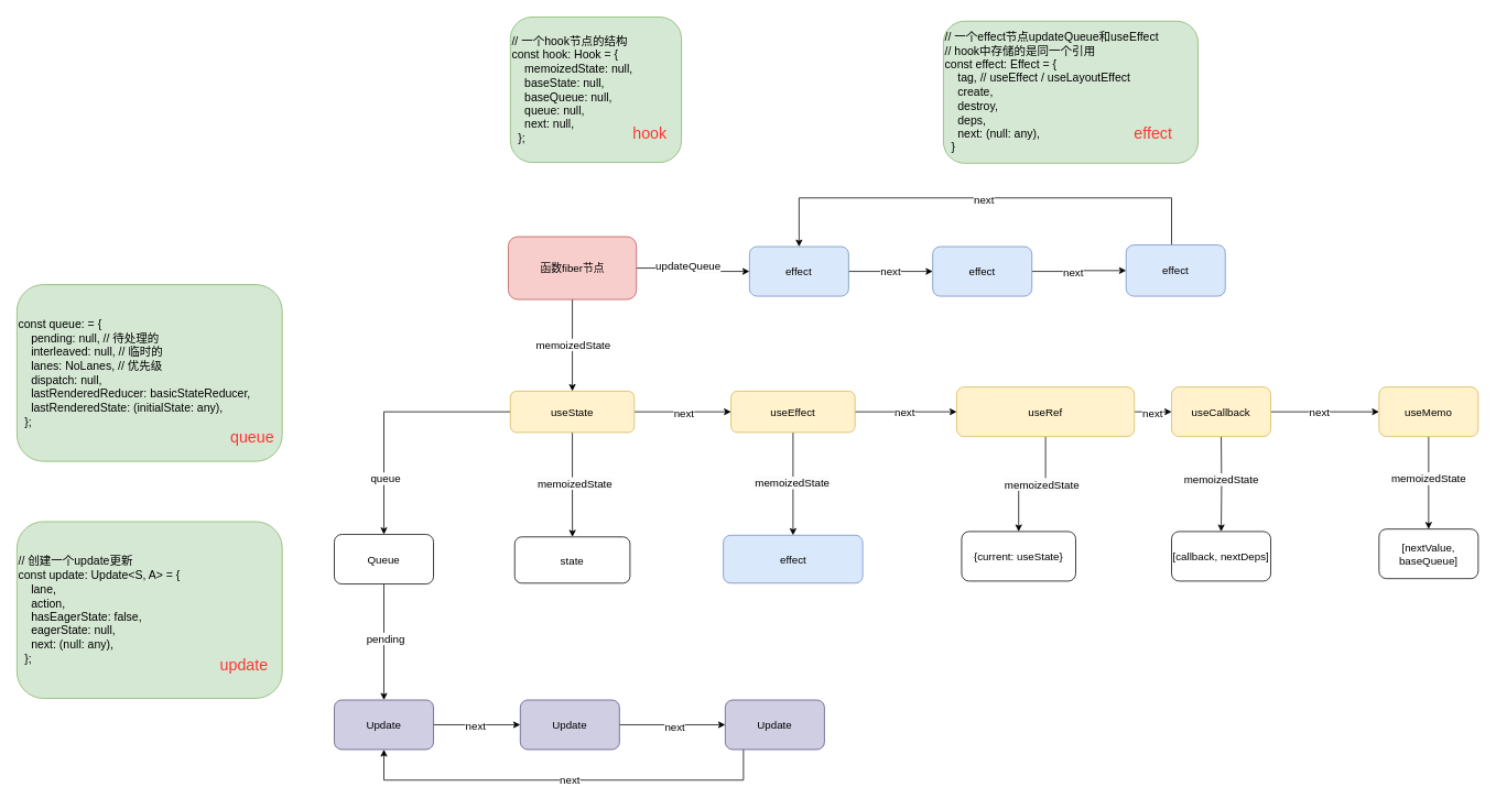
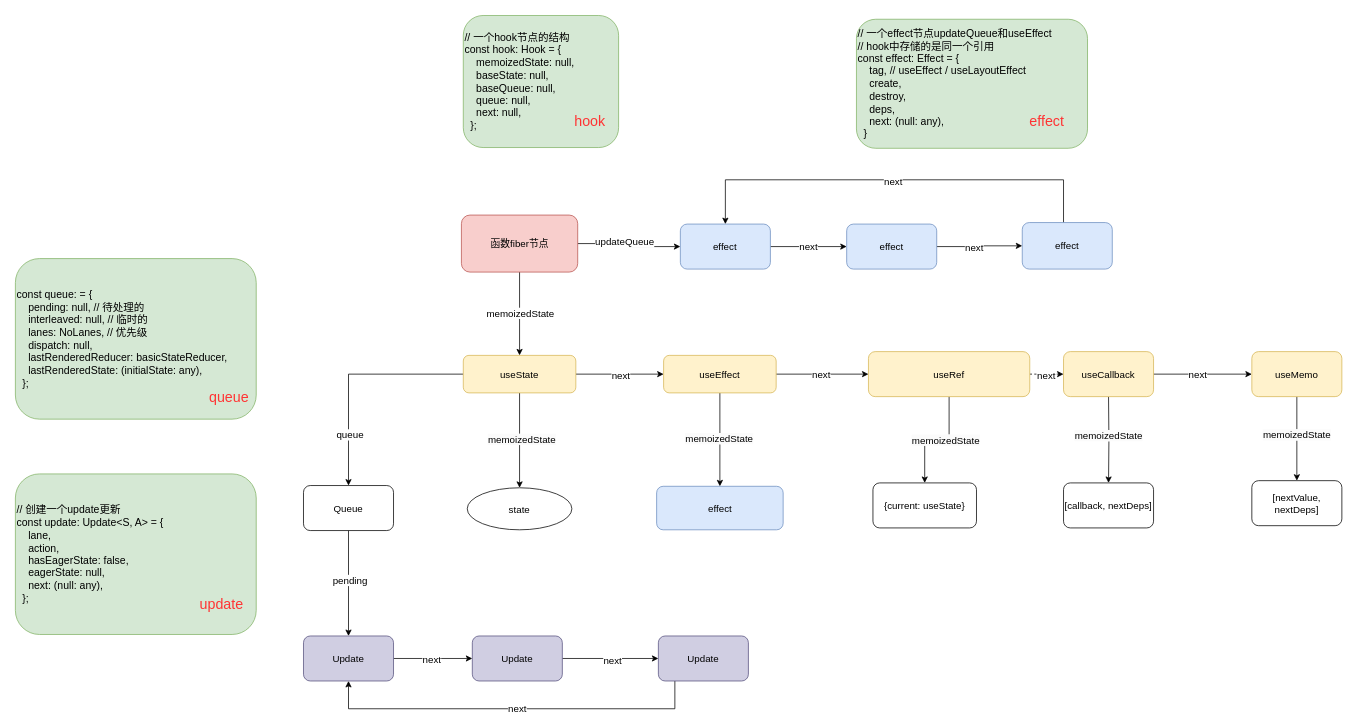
  <mxCell id="0" />
  <mxCell id="1" parent="0" />
  <mxCell id="2" value="" style="edgeStyle=orthogonalEdgeStyle;rounded=0;orthogonalLoop=1;jettySize=auto;html=1;fontSize=13;" edge="1" parent="1" source="6" target="13"><mxGeometry relative="1" as="geometry" /></mxCell>
  <mxCell id="3" value="memoizedState" style="edgeLabel;html=1;align=center;verticalAlign=middle;resizable=0;points=[];fontSize=13;" vertex="1" connectable="0" parent="2"><mxGeometry x="-0.24" y="-3" relative="1" as="geometry"><mxPoint x="3" y="12" as="offset" /></mxGeometry></mxCell>
  <mxCell id="4" value="" style="edgeStyle=orthogonalEdgeStyle;rounded=0;orthogonalLoop=1;jettySize=auto;html=1;fontSize=13;" edge="1" parent="1" source="6" target="34"><mxGeometry relative="1" as="geometry" /></mxCell>
  <mxCell id="5" value="&lt;font&gt;updateQueue&lt;/font&gt;" style="edgeLabel;html=1;align=center;verticalAlign=middle;resizable=0;points=[];fontSize=13;" vertex="1" connectable="0" parent="4"><mxGeometry x="-0.116" y="3" relative="1" as="geometry"><mxPoint as="offset" /></mxGeometry></mxCell>
  <mxCell id="6" value="函数fiber节点" style="rounded=1;whiteSpace=wrap;html=1;fillColor=#f8cecc;strokeColor=#b85450;fontSize=13;" vertex="1" parent="1"><mxGeometry x="614.5" y="286" width="155" height="76" as="geometry" /></mxCell>
  <mxCell id="7" value="" style="edgeStyle=orthogonalEdgeStyle;rounded=0;orthogonalLoop=1;jettySize=auto;html=1;fontSize=13;" edge="1" parent="1" source="13" target="19"><mxGeometry relative="1" as="geometry" /></mxCell>
  <mxCell id="8" value="next" style="edgeLabel;html=1;align=center;verticalAlign=middle;resizable=0;points=[];fontSize=13;" vertex="1" connectable="0" parent="7"><mxGeometry relative="1" as="geometry"><mxPoint y="1" as="offset" /></mxGeometry></mxCell>
  <mxCell id="9" value="" style="edgeStyle=orthogonalEdgeStyle;rounded=0;orthogonalLoop=1;jettySize=auto;html=1;fontSize=13;" edge="1" parent="1" source="13" target="46"><mxGeometry relative="1" as="geometry" /></mxCell>
  <mxCell id="10" value="&lt;span style=&quot;text-align: left; text-wrap-mode: wrap; background-color: rgb(251, 251, 251);&quot;&gt;memoizedState&lt;/span&gt;" style="edgeLabel;html=1;align=center;verticalAlign=middle;resizable=0;points=[];fontSize=13;" vertex="1" connectable="0" parent="9"><mxGeometry x="-0.049" y="2" relative="1" as="geometry"><mxPoint y="1" as="offset" /></mxGeometry></mxCell>
  <mxCell id="11" style="edgeStyle=orthogonalEdgeStyle;rounded=0;orthogonalLoop=1;jettySize=auto;html=1;fontSize=13;" edge="1" parent="1" source="13" target="49"><mxGeometry relative="1" as="geometry" /></mxCell>
  <mxCell id="12" value="&lt;font&gt;queue&lt;/font&gt;" style="edgeLabel;html=1;align=center;verticalAlign=middle;resizable=0;points=[];fontSize=13;" vertex="1" connectable="0" parent="11"><mxGeometry x="0.548" y="1" relative="1" as="geometry"><mxPoint as="offset" /></mxGeometry></mxCell>
  <mxCell id="13" value="useState" style="whiteSpace=wrap;html=1;rounded=1;fillColor=#fff2cc;strokeColor=#d6b656;fontSize=13;" vertex="1" parent="1"><mxGeometry x="617" y="473" width="150" height="50" as="geometry" /></mxCell>
  <mxCell id="14" value="&lt;div&gt;&lt;font style=&quot;font-size: 14px;&quot;&gt;// 一个hook节点的结构&lt;/font&gt;&lt;/div&gt;&lt;div&gt;&lt;font style=&quot;font-size: 14px;&quot;&gt;const hook: Hook = {&lt;/font&gt;&lt;/div&gt;&lt;div&gt;&lt;font style=&quot;font-size: 14px;&quot;&gt;&amp;nbsp; &amp;nbsp; memoizedState: null,&lt;/font&gt;&lt;/div&gt;&lt;div&gt;&lt;span style=&quot;background-color: initial;&quot;&gt;&lt;font style=&quot;font-size: 14px;&quot;&gt;&amp;nbsp; &amp;nbsp; baseState: null,&lt;/font&gt;&lt;/span&gt;&lt;/div&gt;&lt;div&gt;&lt;font style=&quot;font-size: 14px;&quot;&gt;&amp;nbsp; &amp;nbsp; baseQueue: null,&lt;/font&gt;&lt;/div&gt;&lt;div&gt;&lt;font style=&quot;font-size: 14px;&quot;&gt;&amp;nbsp; &amp;nbsp; queue: null,&lt;/font&gt;&lt;/div&gt;&lt;div&gt;&lt;font style=&quot;font-size: 14px;&quot;&gt;&amp;nbsp; &amp;nbsp; next: null,&lt;/font&gt;&lt;/div&gt;&lt;div&gt;&lt;font style=&quot;font-size: 14px;&quot;&gt;&amp;nbsp; };&lt;/font&gt;&lt;/div&gt;" style="rounded=1;whiteSpace=wrap;html=1;align=left;fillColor=#d5e8d4;strokeColor=#82b366;" vertex="1" parent="1"><mxGeometry x="617" y="20" width="207" height="176" as="geometry" /></mxCell>
  <mxCell id="15" style="edgeStyle=orthogonalEdgeStyle;rounded=0;orthogonalLoop=1;jettySize=auto;html=1;fontSize=13;" edge="1" parent="1" source="19" target="24"><mxGeometry relative="1" as="geometry" /></mxCell>
  <mxCell id="16" value="next" style="edgeLabel;html=1;align=center;verticalAlign=middle;resizable=0;points=[];fontSize=13;" vertex="1" connectable="0" parent="15"><mxGeometry x="-0.043" y="1" relative="1" as="geometry"><mxPoint y="1" as="offset" /></mxGeometry></mxCell>
  <mxCell id="17" value="" style="edgeStyle=orthogonalEdgeStyle;rounded=0;orthogonalLoop=1;jettySize=auto;html=1;fontSize=13;" edge="1" parent="1" source="19" target="32"><mxGeometry relative="1" as="geometry" /></mxCell>
  <mxCell id="18" value="&lt;span style=&quot;text-align: left; text-wrap-mode: wrap; background-color: rgb(251, 251, 251);&quot;&gt;memoizedState&lt;/span&gt;" style="edgeLabel;html=1;align=center;verticalAlign=middle;resizable=0;points=[];fontSize=13;" vertex="1" connectable="0" parent="17"><mxGeometry x="-0.055" y="-2" relative="1" as="geometry"><mxPoint y="1" as="offset" /></mxGeometry></mxCell>
  <mxCell id="19" value="useEffect" style="whiteSpace=wrap;html=1;rounded=1;fillColor=#fff2cc;strokeColor=#d6b656;fontSize=13;" vertex="1" parent="1"><mxGeometry x="884" y="473" width="150" height="50" as="geometry" /></mxCell>
- <mxCell id="20" value="" style="edgeStyle=orthogonalEdgeStyle;rounded=0;orthogonalLoop=1;jettySize=auto;html=1;fontSize=13;" edge="1" parent="1" source="24" target="30"><mxGeometry relative="1" as="geometry" /></mxCell>
+ <mxCell id="20" value="" style="edgeStyle=orthogonalEdgeStyle;rounded=0;orthogonalLoop=1;jettySize=auto;html=1;fontSize=13;dashed=1;" edge="1" parent="1" source="24" target="30"><mxGeometry relative="1" as="geometry" /></mxCell>
  <mxCell id="21" value="next" style="edgeLabel;html=1;align=center;verticalAlign=middle;resizable=0;points=[];fontSize=13;" vertex="1" connectable="0" parent="20"><mxGeometry x="-0.054" relative="1" as="geometry"><mxPoint y="1" as="offset" /></mxGeometry></mxCell>
  <mxCell id="22" style="edgeStyle=orthogonalEdgeStyle;rounded=0;orthogonalLoop=1;jettySize=auto;html=1;fontSize=13;" edge="1" parent="1" source="24" target="25"><mxGeometry relative="1" as="geometry" /></mxCell>
  <mxCell id="23" value="&lt;span style=&quot;text-align: left; text-wrap-mode: wrap; background-color: rgb(251, 251, 251);&quot;&gt;memoizedState&lt;/span&gt;" style="edgeLabel;html=1;align=center;verticalAlign=middle;resizable=0;points=[];fontSize=13;" vertex="1" connectable="0" parent="22"><mxGeometry x="-0.148" relative="1" as="geometry"><mxPoint as="offset" /></mxGeometry></mxCell>
  <mxCell id="24" value="useRef" style="whiteSpace=wrap;html=1;rounded=1;fillColor=#fff2cc;strokeColor=#d6b656;fontSize=13;" vertex="1" parent="1"><mxGeometry x="1157" y="468" width="215" height="60" as="geometry" /></mxCell>
  <mxCell id="25" value="{current: useState}" style="whiteSpace=wrap;html=1;rounded=1;fontSize=13;" vertex="1" parent="1"><mxGeometry x="1163" y="643" width="138" height="60" as="geometry" /></mxCell>
  <mxCell id="26" value="" style="edgeStyle=orthogonalEdgeStyle;rounded=0;orthogonalLoop=1;jettySize=auto;html=1;fontSize=13;" edge="1" parent="1" target="31"><mxGeometry relative="1" as="geometry"><mxPoint x="1477" y="528" as="sourcePoint" /></mxGeometry></mxCell>
  <mxCell id="27" value="&lt;span style=&quot;text-align: left; text-wrap-mode: wrap; background-color: rgb(251, 251, 251);&quot;&gt;memoizedState&lt;/span&gt;" style="edgeLabel;html=1;align=center;verticalAlign=middle;resizable=0;points=[];fontSize=13;" vertex="1" connectable="0" parent="26"><mxGeometry x="-0.113" y="-1" relative="1" as="geometry"><mxPoint as="offset" /></mxGeometry></mxCell>
  <mxCell id="28" value="" style="edgeStyle=orthogonalEdgeStyle;rounded=0;orthogonalLoop=1;jettySize=auto;html=1;fontSize=13;" edge="1" parent="1" source="30" target="44"><mxGeometry relative="1" as="geometry" /></mxCell>
  <mxCell id="29" value="next" style="edgeLabel;html=1;align=center;verticalAlign=middle;resizable=0;points=[];fontSize=13;" vertex="1" connectable="0" parent="28"><mxGeometry x="-0.121" y="1" relative="1" as="geometry"><mxPoint y="1" as="offset" /></mxGeometry></mxCell>
  <mxCell id="30" value="useCallback" style="whiteSpace=wrap;html=1;rounded=1;fillColor=#fff2cc;strokeColor=#d6b656;fontSize=13;" vertex="1" parent="1"><mxGeometry x="1417" y="468" width="120" height="60" as="geometry" /></mxCell>
  <mxCell id="31" value="[callback, nextDeps]" style="whiteSpace=wrap;html=1;rounded=1;fontSize=13;" vertex="1" parent="1"><mxGeometry x="1417" y="643" width="120" height="60" as="geometry" /></mxCell>
  <mxCell id="32" value="effect" style="whiteSpace=wrap;html=1;rounded=1;align=center;fillColor=#dae8fc;strokeColor=#6c8ebf;fontSize=13;" vertex="1" parent="1"><mxGeometry x="874.69" y="647.5" width="168.62" height="58" as="geometry" /></mxCell>
  <mxCell id="33" value="&lt;font&gt;next&lt;/font&gt;" style="edgeStyle=orthogonalEdgeStyle;rounded=0;orthogonalLoop=1;jettySize=auto;html=1;fontSize=13;" edge="1" parent="1" source="34" target="38"><mxGeometry relative="1" as="geometry" /></mxCell>
  <mxCell id="34" value="effect" style="whiteSpace=wrap;html=1;rounded=1;fillColor=#dae8fc;strokeColor=#6c8ebf;fontSize=13;" vertex="1" parent="1"><mxGeometry x="906.31" y="298" width="120" height="60" as="geometry" /></mxCell>
  <mxCell id="35" value="&lt;div&gt;&lt;font style=&quot;font-size: 14px;&quot;&gt;// 一个effect节点updateQueue和useEffect&lt;/font&gt;&lt;/div&gt;&lt;div&gt;&lt;font style=&quot;font-size: 14px;&quot;&gt;// hook中存储的是同一个引用&lt;/font&gt;&lt;/div&gt;&lt;div&gt;&lt;font style=&quot;font-size: 14px;&quot;&gt;const effect: Effect = {&lt;/font&gt;&lt;/div&gt;&lt;div&gt;&lt;font style=&quot;font-size: 14px;&quot;&gt;&amp;nbsp; &amp;nbsp; tag, // useEffect / useLayoutEffect&lt;/font&gt;&lt;/div&gt;&lt;div&gt;&lt;font style=&quot;font-size: 14px;&quot;&gt;&amp;nbsp; &amp;nbsp; create,&lt;/font&gt;&lt;/div&gt;&lt;div&gt;&lt;font style=&quot;font-size: 14px;&quot;&gt;&amp;nbsp; &amp;nbsp; destroy,&lt;/font&gt;&lt;/div&gt;&lt;div&gt;&lt;font style=&quot;font-size: 14px;&quot;&gt;&amp;nbsp; &amp;nbsp; deps,&lt;/font&gt;&lt;/div&gt;&lt;div&gt;&lt;font style=&quot;font-size: 14px;&quot;&gt;&amp;nbsp; &amp;nbsp; next: (null: any),&lt;/font&gt;&lt;/div&gt;&lt;div&gt;&lt;font style=&quot;font-size: 14px;&quot;&gt;&amp;nbsp; }&lt;/font&gt;&lt;/div&gt;" style="whiteSpace=wrap;html=1;rounded=1;align=left;fillColor=#d5e8d4;strokeColor=#82b366;" vertex="1" parent="1"><mxGeometry x="1141" y="25" width="308" height="172" as="geometry" /></mxCell>
  <mxCell id="36" value="" style="edgeStyle=orthogonalEdgeStyle;rounded=0;orthogonalLoop=1;jettySize=auto;html=1;fontSize=13;" edge="1" parent="1" source="38" target="41"><mxGeometry relative="1" as="geometry" /></mxCell>
  <mxCell id="37" value="&lt;font&gt;next&lt;/font&gt;" style="edgeLabel;html=1;align=center;verticalAlign=middle;resizable=0;points=[];fontSize=13;" vertex="1" connectable="0" parent="36"><mxGeometry x="-0.15" y="1" relative="1" as="geometry"><mxPoint y="1" as="offset" /></mxGeometry></mxCell>
  <mxCell id="38" value="effect" style="whiteSpace=wrap;html=1;rounded=1;fillColor=#dae8fc;strokeColor=#6c8ebf;fontSize=13;" vertex="1" parent="1"><mxGeometry x="1128" y="298" width="120" height="60" as="geometry" /></mxCell>
  <mxCell id="39" style="edgeStyle=orthogonalEdgeStyle;rounded=0;orthogonalLoop=1;jettySize=auto;html=1;entryX=0.5;entryY=0;entryDx=0;entryDy=0;fontSize=13;" edge="1" parent="1" source="41" target="34"><mxGeometry relative="1" as="geometry"><Array as="points"><mxPoint x="1417" y="239" /><mxPoint x="966" y="239" /></Array></mxGeometry></mxCell>
  <mxCell id="40" value="&lt;font&gt;next&lt;/font&gt;" style="edgeLabel;html=1;align=center;verticalAlign=middle;resizable=0;points=[];fontSize=13;" vertex="1" connectable="0" parent="39"><mxGeometry x="-0.047" y="1" relative="1" as="geometry"><mxPoint x="-15" as="offset" /></mxGeometry></mxCell>
  <mxCell id="41" value="effect" style="whiteSpace=wrap;html=1;rounded=1;fillColor=#dae8fc;strokeColor=#6c8ebf;fontSize=13;" vertex="1" parent="1"><mxGeometry x="1362" y="296" width="120" height="62" as="geometry" /></mxCell>
  <mxCell id="42" value="" style="edgeStyle=orthogonalEdgeStyle;rounded=0;orthogonalLoop=1;jettySize=auto;html=1;fontSize=13;" edge="1" parent="1" source="44" target="45"><mxGeometry relative="1" as="geometry" /></mxCell>
  <mxCell id="43" value="&lt;span style=&quot;text-align: left; text-wrap-mode: wrap; background-color: rgb(251, 251, 251);&quot;&gt;memoizedState&lt;/span&gt;" style="edgeLabel;html=1;align=center;verticalAlign=middle;resizable=0;points=[];fontSize=13;" vertex="1" connectable="0" parent="42"><mxGeometry x="-0.113" y="-1" relative="1" as="geometry"><mxPoint as="offset" /></mxGeometry></mxCell>
  <mxCell id="44" value="useMemo" style="whiteSpace=wrap;html=1;rounded=1;fillColor=#fff2cc;strokeColor=#d6b656;fontSize=13;" vertex="1" parent="1"><mxGeometry x="1668" y="468" width="120" height="60" as="geometry" /></mxCell>
- <mxCell id="45" value="[nextValue, baseQueue]" style="whiteSpace=wrap;html=1;rounded=1;fontSize=13;" vertex="1" parent="1"><mxGeometry x="1668" y="640" width="120" height="60" as="geometry" /></mxCell>
- <mxCell id="46" value="state" style="whiteSpace=wrap;html=1;rounded=1;fontSize=13;" vertex="1" parent="1"><mxGeometry x="622.25" y="649.5" width="139.5" height="56" as="geometry" /></mxCell>
+ <mxCell id="45" value="[nextValue, nextDeps]" style="whiteSpace=wrap;html=1;rounded=1;fontSize=13;" vertex="1" parent="1"><mxGeometry x="1668" y="640" width="120" height="60" as="geometry" /></mxCell>
+ <mxCell id="46" value="state" style="ellipse;whiteSpace=wrap;html=1;fontSize=13;" vertex="1" parent="1"><mxGeometry x="622.25" y="649.5" width="139.5" height="56" as="geometry" /></mxCell>
  <mxCell id="47" value="" style="edgeStyle=orthogonalEdgeStyle;rounded=0;orthogonalLoop=1;jettySize=auto;html=1;fontSize=13;" edge="1" parent="1" source="49" target="56"><mxGeometry relative="1" as="geometry" /></mxCell>
  <mxCell id="48" value="&lt;font&gt;pending&lt;/font&gt;" style="edgeLabel;html=1;align=center;verticalAlign=middle;resizable=0;points=[];fontSize=13;" vertex="1" connectable="0" parent="47"><mxGeometry x="-0.062" y="1" relative="1" as="geometry"><mxPoint as="offset" /></mxGeometry></mxCell>
  <mxCell id="49" value="Queue" style="rounded=1;whiteSpace=wrap;html=1;fontSize=13;" vertex="1" parent="1"><mxGeometry x="404" y="646.5" width="120" height="60" as="geometry" /></mxCell>
  <mxCell id="50" value="&lt;font color=&quot;#ff3333&quot; style=&quot;font-size: 19px;&quot;&gt;hook&lt;/font&gt;" style="text;html=1;align=center;verticalAlign=middle;whiteSpace=wrap;rounded=0;" vertex="1" parent="1"><mxGeometry x="756" y="140" width="60" height="43" as="geometry" /></mxCell>
  <mxCell id="51" value="&lt;font color=&quot;#ff3333&quot;&gt;&lt;span style=&quot;font-size: 19px;&quot;&gt;effect&lt;/span&gt;&lt;/font&gt;" style="text;html=1;align=center;verticalAlign=middle;whiteSpace=wrap;rounded=0;" vertex="1" parent="1"><mxGeometry x="1365" y="146" width="60" height="31" as="geometry" /></mxCell>
  <mxCell id="52" value="&lt;div&gt;&lt;span style=&quot;font-size: 14px;&quot;&gt;const queue: = {&lt;/span&gt;&lt;/div&gt;&lt;div&gt;&lt;span style=&quot;font-size: 14px;&quot;&gt;&amp;nbsp; &amp;nbsp; pending: null, // 待处理的&lt;/span&gt;&lt;/div&gt;&lt;div&gt;&lt;span style=&quot;font-size: 14px;&quot;&gt;&amp;nbsp; &amp;nbsp; interleaved: null, // 临时的&lt;/span&gt;&lt;/div&gt;&lt;div&gt;&lt;span style=&quot;font-size: 14px;&quot;&gt;&amp;nbsp; &amp;nbsp; lanes: NoLanes, // 优先级&lt;/span&gt;&lt;/div&gt;&lt;div&gt;&lt;span style=&quot;font-size: 14px;&quot;&gt;&amp;nbsp; &amp;nbsp; dispatch: null,&lt;/span&gt;&lt;/div&gt;&lt;div&gt;&lt;span style=&quot;font-size: 14px;&quot;&gt;&amp;nbsp; &amp;nbsp; lastRenderedReducer: basicStateReducer,&lt;/span&gt;&lt;/div&gt;&lt;div&gt;&lt;span style=&quot;font-size: 14px;&quot;&gt;&amp;nbsp; &amp;nbsp; lastRenderedState: (initialState: any),&lt;/span&gt;&lt;/div&gt;&lt;div&gt;&lt;span style=&quot;font-size: 14px;&quot;&gt;&amp;nbsp; };&lt;/span&gt;&lt;/div&gt;" style="rounded=1;whiteSpace=wrap;html=1;align=left;fillColor=#d5e8d4;strokeColor=#82b366;" vertex="1" parent="1"><mxGeometry x="20" y="344" width="321" height="214" as="geometry" /></mxCell>
  <mxCell id="53" value="&lt;font color=&quot;#ff3333&quot; style=&quot;font-size: 19px;&quot;&gt;queue&lt;/font&gt;" style="text;html=1;align=center;verticalAlign=middle;whiteSpace=wrap;rounded=0;" vertex="1" parent="1"><mxGeometry x="275" y="507" width="60" height="43" as="geometry" /></mxCell>
  <mxCell id="54" value="" style="edgeStyle=orthogonalEdgeStyle;rounded=0;orthogonalLoop=1;jettySize=auto;html=1;fontSize=13;" edge="1" parent="1" source="56" target="61"><mxGeometry relative="1" as="geometry" /></mxCell>
  <mxCell id="55" value="&lt;font&gt;next&lt;/font&gt;" style="edgeLabel;html=1;align=center;verticalAlign=middle;resizable=0;points=[];fontSize=13;" vertex="1" connectable="0" parent="54"><mxGeometry x="-0.039" y="1" relative="1" as="geometry"><mxPoint y="1" as="offset" /></mxGeometry></mxCell>
  <mxCell id="56" value="Update" style="whiteSpace=wrap;html=1;rounded=1;fillColor=#d0cee2;strokeColor=#56517e;fontSize=13;" vertex="1" parent="1"><mxGeometry x="404" y="847" width="120" height="60" as="geometry" /></mxCell>
  <mxCell id="57" value="&lt;div&gt;&lt;span style=&quot;font-size: 14px;&quot;&gt;// 创建一个update更新&lt;/span&gt;&lt;span style=&quot;font-size: 14px;&quot;&gt;&lt;/span&gt;&lt;/div&gt;&lt;div&gt;&lt;span style=&quot;font-size: 14px;&quot;&gt;const update: Update&amp;lt;S, A&amp;gt; = {&lt;/span&gt;&lt;/div&gt;&lt;div&gt;&lt;span style=&quot;font-size: 14px;&quot;&gt;&amp;nbsp; &amp;nbsp; lane,&lt;/span&gt;&lt;/div&gt;&lt;div&gt;&lt;span style=&quot;font-size: 14px;&quot;&gt;&amp;nbsp; &amp;nbsp; action,&lt;/span&gt;&lt;/div&gt;&lt;div&gt;&lt;span style=&quot;font-size: 14px;&quot;&gt;&amp;nbsp; &amp;nbsp; hasEagerState: false,&lt;/span&gt;&lt;/div&gt;&lt;div&gt;&lt;span style=&quot;font-size: 14px;&quot;&gt;&amp;nbsp; &amp;nbsp; eagerState: null,&lt;/span&gt;&lt;/div&gt;&lt;div&gt;&lt;span style=&quot;font-size: 14px;&quot;&gt;&amp;nbsp; &amp;nbsp; next: (null: any),&lt;/span&gt;&lt;/div&gt;&lt;div&gt;&lt;span style=&quot;font-size: 14px;&quot;&gt;&amp;nbsp; };&lt;/span&gt;&lt;/div&gt;" style="rounded=1;whiteSpace=wrap;html=1;align=left;fillColor=#d5e8d4;strokeColor=#82b366;" vertex="1" parent="1"><mxGeometry x="20" y="631" width="321" height="214" as="geometry" /></mxCell>
  <mxCell id="58" value="&lt;font color=&quot;#ff3333&quot; style=&quot;font-size: 19px;&quot;&gt;update&lt;/font&gt;" style="text;html=1;align=center;verticalAlign=middle;whiteSpace=wrap;rounded=0;" vertex="1" parent="1"><mxGeometry x="265" y="783" width="60" height="43" as="geometry" /></mxCell>
  <mxCell id="59" value="" style="edgeStyle=orthogonalEdgeStyle;rounded=0;orthogonalLoop=1;jettySize=auto;html=1;fontSize=13;" edge="1" parent="1" source="61" target="64"><mxGeometry relative="1" as="geometry" /></mxCell>
  <mxCell id="60" value="&lt;font&gt;next&lt;/font&gt;" style="edgeLabel;html=1;align=center;verticalAlign=middle;resizable=0;points=[];fontSize=13;" vertex="1" connectable="0" parent="59"><mxGeometry x="0.028" y="-1" relative="1" as="geometry"><mxPoint y="1" as="offset" /></mxGeometry></mxCell>
  <mxCell id="61" value="Update" style="whiteSpace=wrap;html=1;rounded=1;fillColor=#d0cee2;strokeColor=#56517e;fontSize=13;" vertex="1" parent="1"><mxGeometry x="629" y="847" width="120" height="60" as="geometry" /></mxCell>
  <mxCell id="62" style="edgeStyle=orthogonalEdgeStyle;rounded=0;orthogonalLoop=1;jettySize=auto;html=1;entryX=0.5;entryY=1;entryDx=0;entryDy=0;fontSize=13;" edge="1" parent="1" source="64" target="56"><mxGeometry relative="1" as="geometry"><Array as="points"><mxPoint x="899" y="944" /><mxPoint x="464" y="944" /></Array></mxGeometry></mxCell>
  <mxCell id="63" value="&lt;font&gt;next&lt;/font&gt;" style="edgeLabel;html=1;align=center;verticalAlign=middle;resizable=0;points=[];fontSize=13;" vertex="1" connectable="0" parent="62"><mxGeometry x="-0.023" y="-1" relative="1" as="geometry"><mxPoint x="1" as="offset" /></mxGeometry></mxCell>
  <mxCell id="64" value="Update" style="whiteSpace=wrap;html=1;rounded=1;fillColor=#d0cee2;strokeColor=#56517e;fontSize=13;" vertex="1" parent="1"><mxGeometry x="877" y="847" width="120" height="60" as="geometry" /></mxCell>
